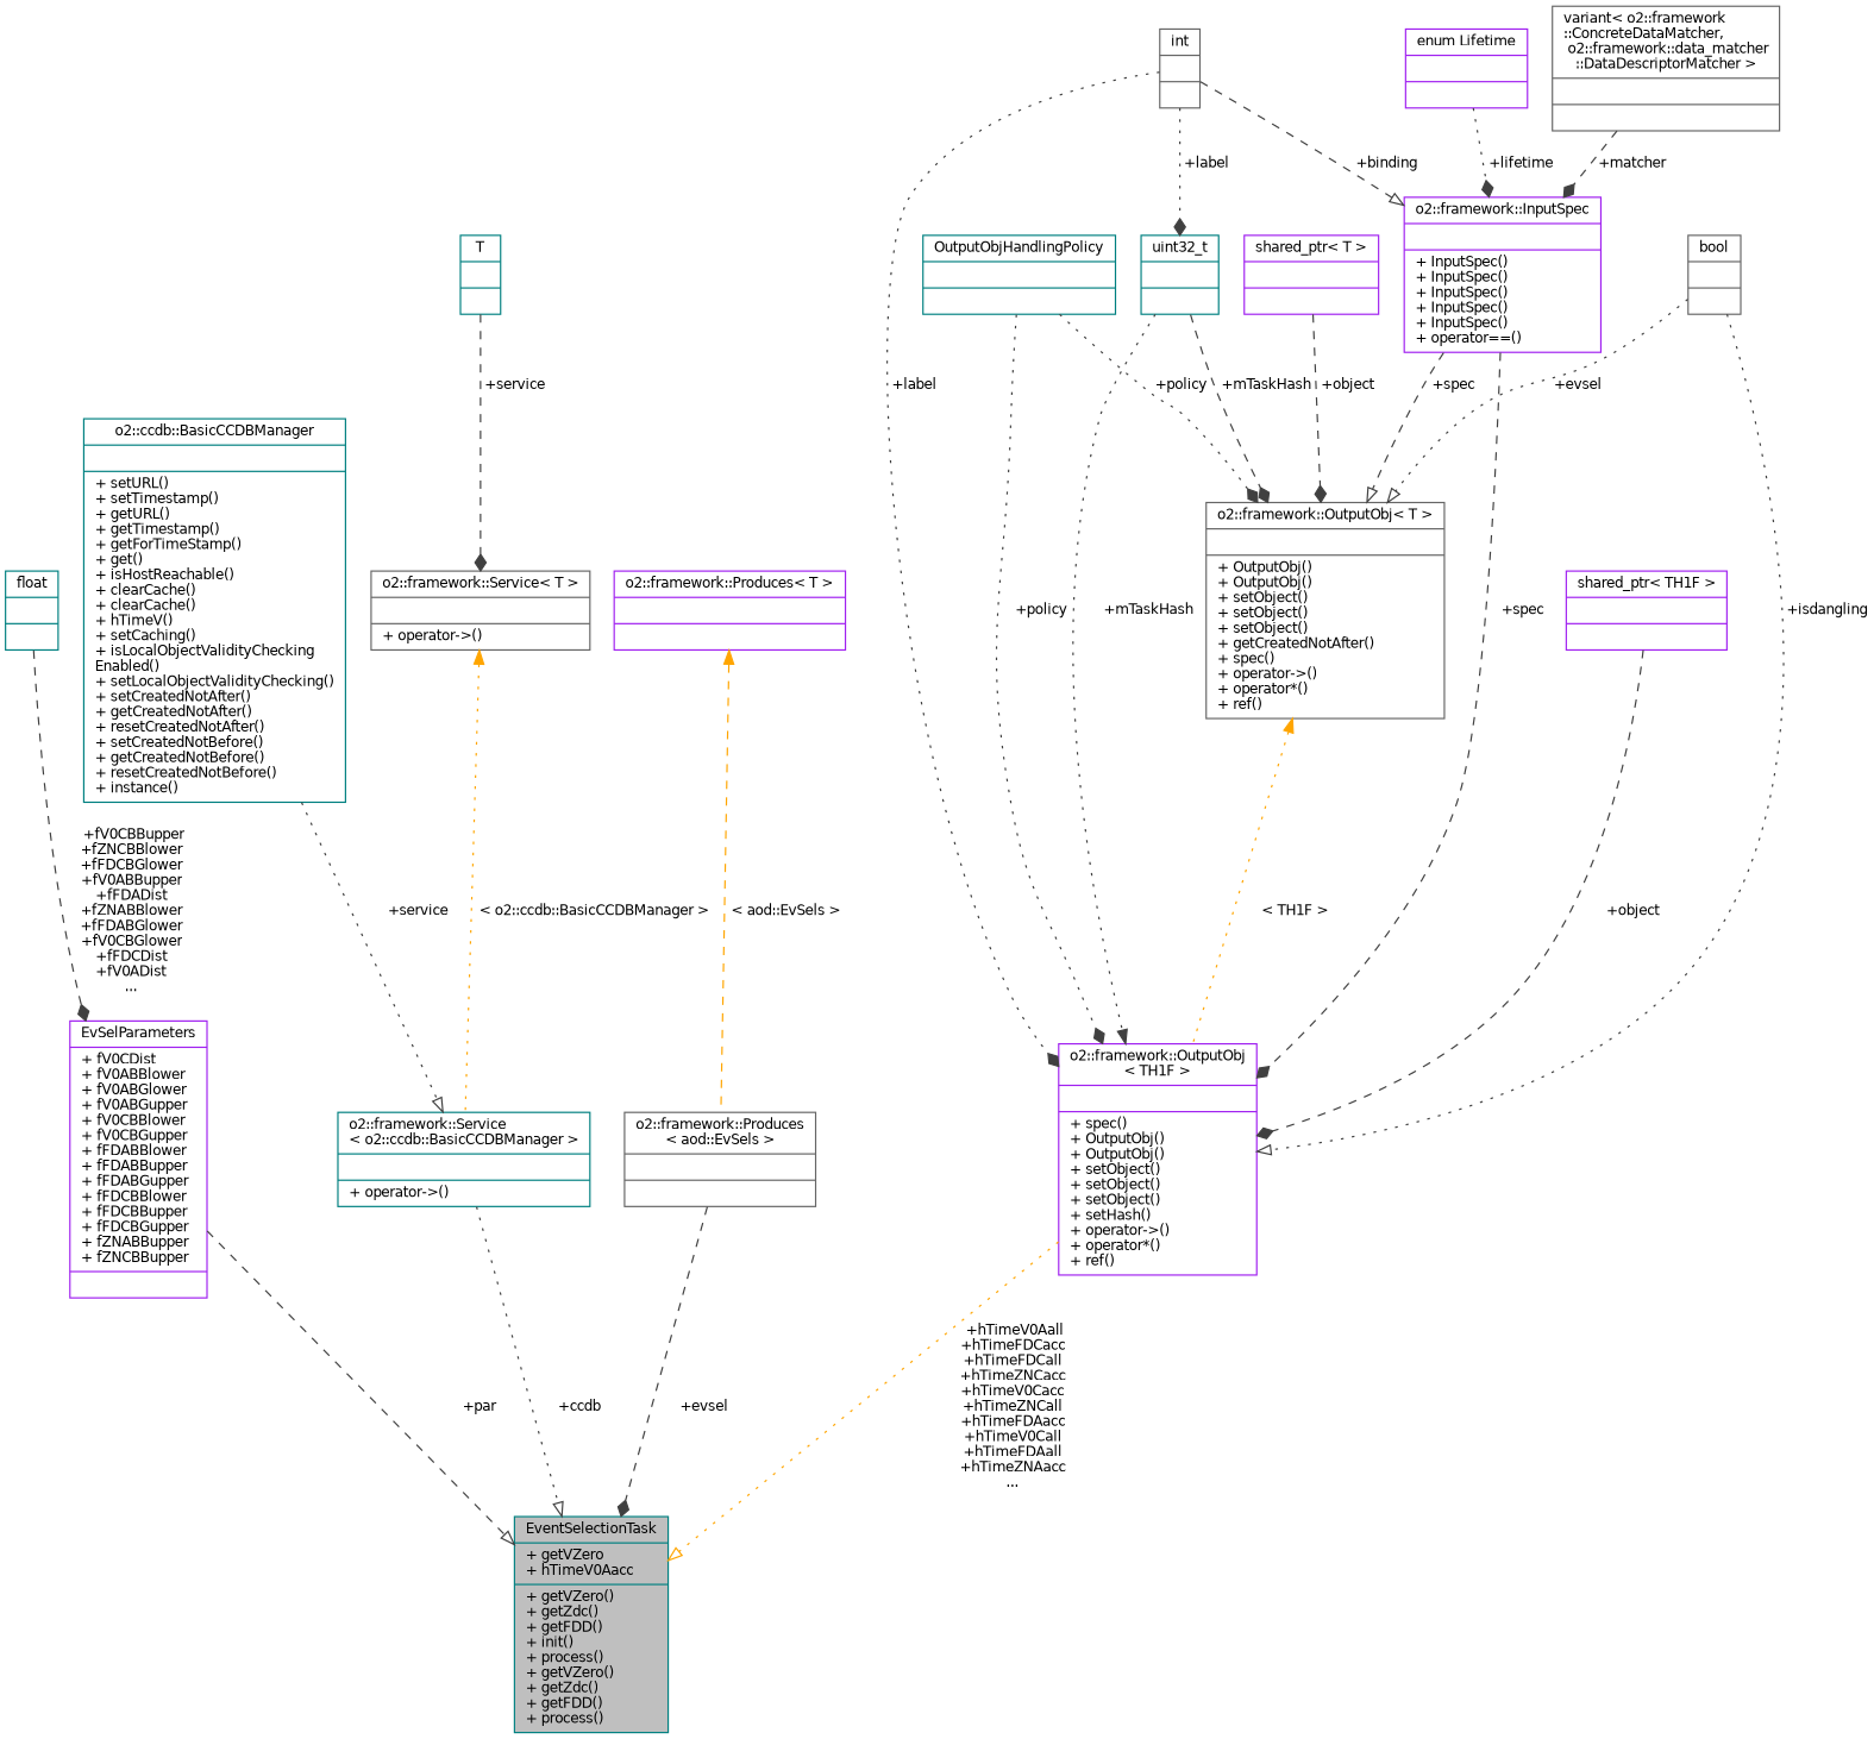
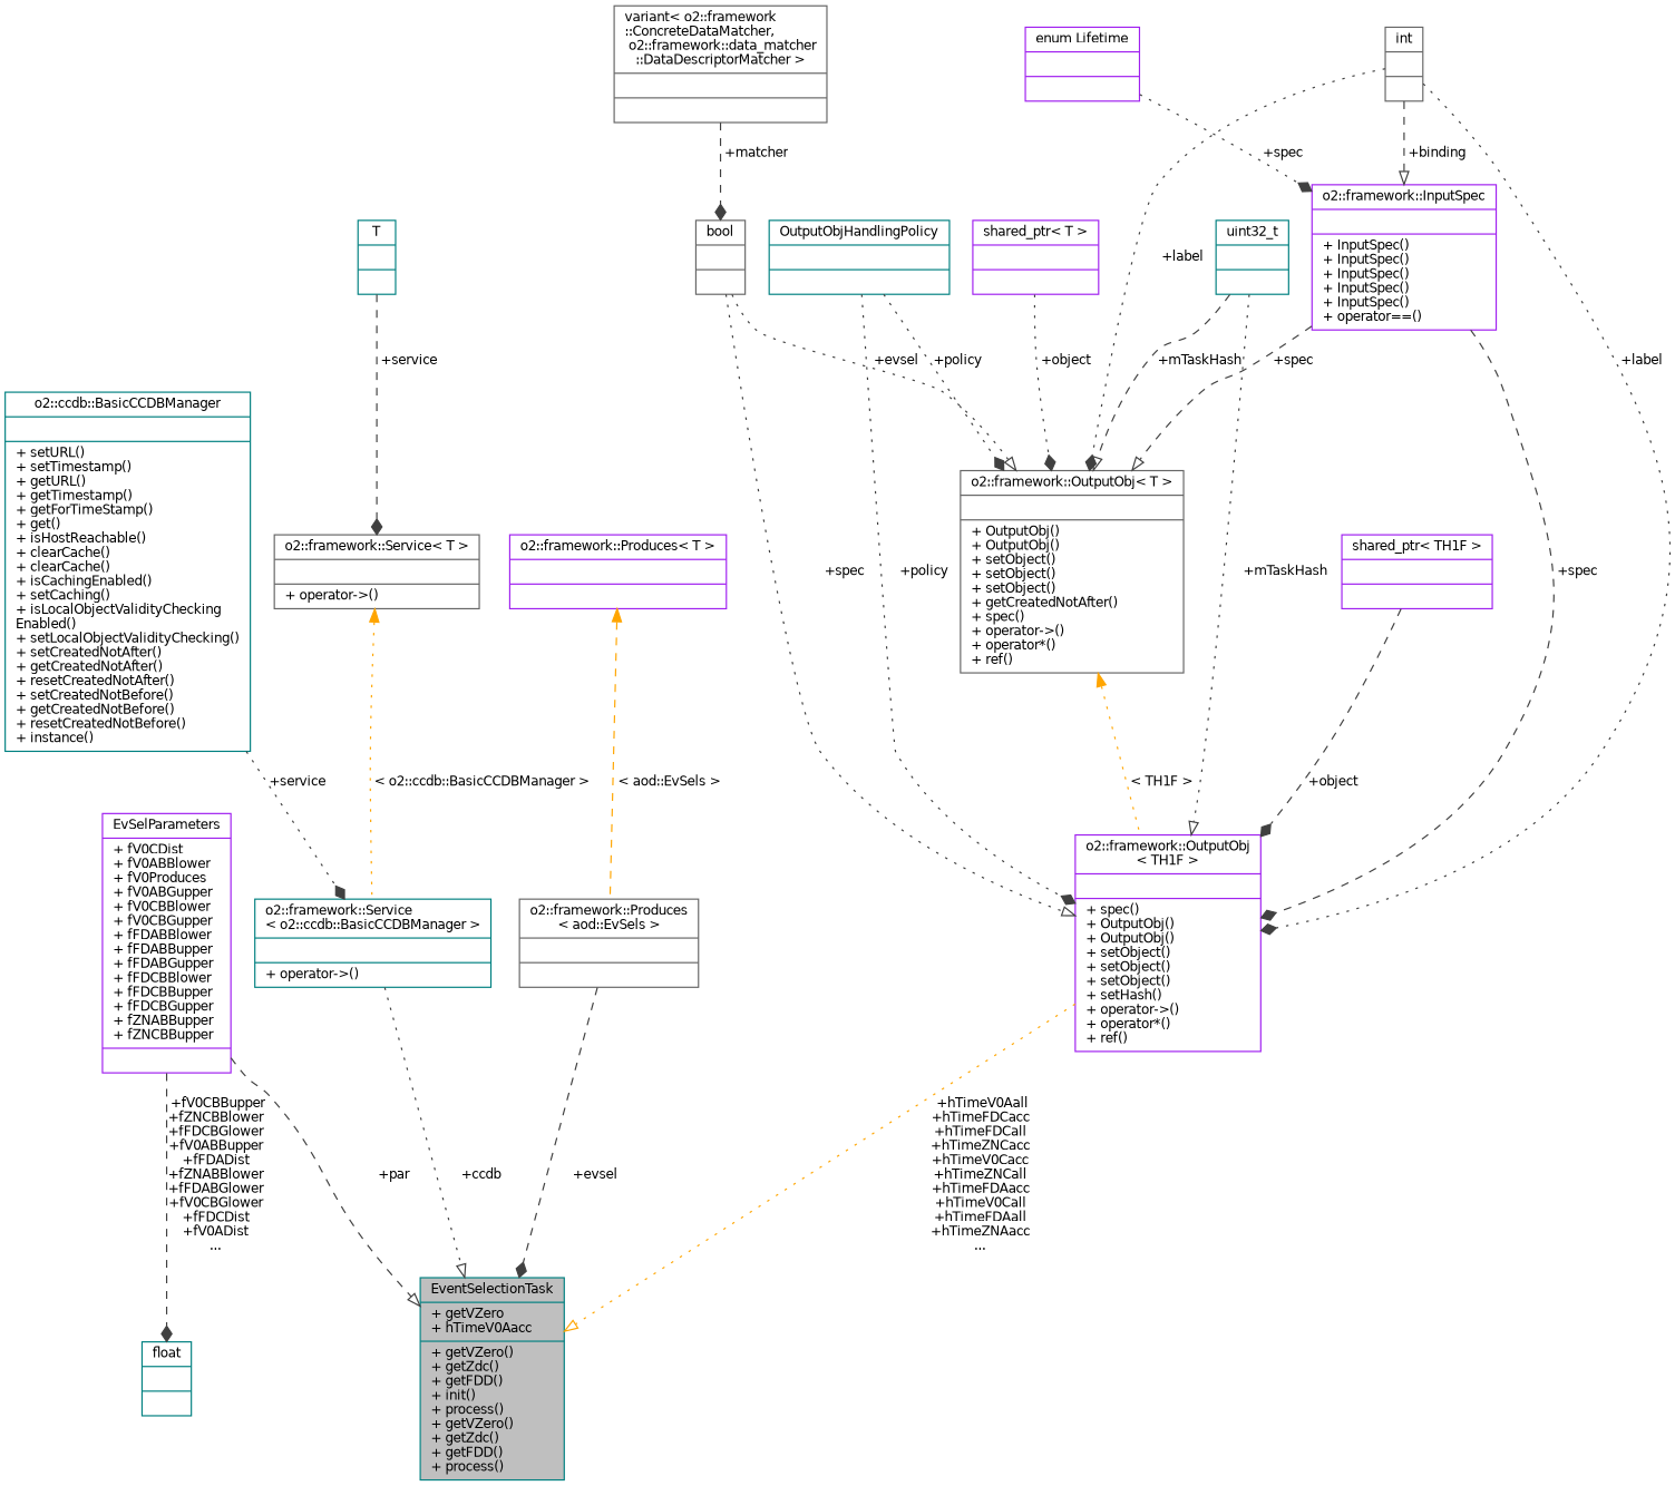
  digraph {
    node [color=teal fontname=Helvetica fontsize=10 shape=record]
    edge [arrowhead=diamond color=grey25 fontname=Helvetica fontsize=10 labelfontname=Helvetica labelfontsize=10 style=dotted]
    n1 [fillcolor=grey75 fontcolor=black height=0.2 label="{EventSelectionTask\n|+ getVZero\l+ hTimeV0Aacc\l|+ getVZero()\l+ getZdc()\l+ getFDD()\l+ init()\l+ process()\l+ getVZero()\l+ getZdc()\l+ getFDD()\l+ process()\l}" style=filled width=0.4]
-   n2 [color=purple height=0.2 label="{EvSelParameters\n|+ fV0CDist\l+ fV0ABBlower\l+ fV0ABGlower\l+ fV0ABGupper\l+ fV0CBBlower\l+ fV0CBGupper\l+ fFDABBlower\l+ fFDABBupper\l+ fFDABGupper\l+ fFDCBBlower\l+ fFDCBBupper\l+ fFDCBGupper\l+ fZNABBupper\l+ fZNCBBupper\l|}" width=0.4]
+   n2 [color=purple height=0.2 label="{EvSelParameters\n|+ fV0CDist\l+ fV0ABBlower\l+ fV0Produces\l+ fV0ABGupper\l+ fV0CBBlower\l+ fV0CBGupper\l+ fFDABBlower\l+ fFDABBupper\l+ fFDABGupper\l+ fFDCBBlower\l+ fFDCBBupper\l+ fFDCBGupper\l+ fZNABBupper\l+ fZNCBBupper\l|}" width=0.4]
    n3 [height=0.2 label="{float\n||}" width=0.4]
    n4 [height=0.2 label="{o2::framework::Service\l\< o2::ccdb::BasicCCDBManager \>\n||+ operator-\>()\l}" width=0.4]
-   n5 [height=0.2 label="{o2::ccdb::BasicCCDBManager\n||+ setURL()\l+ setTimestamp()\l+ getURL()\l+ getTimestamp()\l+ getForTimeStamp()\l+ get()\l+ isHostReachable()\l+ clearCache()\l+ clearCache()\l+ hTimeV()\l+ setCaching()\l+ isLocalObjectValidityChecking\lEnabled()\l+ setLocalObjectValidityChecking()\l+ setCreatedNotAfter()\l+ getCreatedNotAfter()\l+ resetCreatedNotAfter()\l+ setCreatedNotBefore()\l+ getCreatedNotBefore()\l+ resetCreatedNotBefore()\l+ instance()\l}" width=0.4]
+   n5 [height=0.2 label="{o2::ccdb::BasicCCDBManager\n||+ setURL()\l+ setTimestamp()\l+ getURL()\l+ getTimestamp()\l+ getForTimeStamp()\l+ get()\l+ isHostReachable()\l+ clearCache()\l+ clearCache()\l+ isCachingEnabled()\l+ setCaching()\l+ isLocalObjectValidityChecking\lEnabled()\l+ setLocalObjectValidityChecking()\l+ setCreatedNotAfter()\l+ getCreatedNotAfter()\l+ resetCreatedNotAfter()\l+ setCreatedNotBefore()\l+ getCreatedNotBefore()\l+ resetCreatedNotBefore()\l+ instance()\l}" width=0.4]
    n6 [color=gray40 height=0.2 label="{o2::framework::Service\< T \>\n||+ operator-\>()\l}" width=0.4]
    n7 [height=0.2 label="{T\n||}" width=0.4]
    n8 [color=gray40 height=0.2 label="{o2::framework::Produces\l\< aod::EvSels \>\n||}" width=0.4]
    n9 [color=purple height=0.2 label="{o2::framework::Produces\< T \>\n||}" width=0.4]
    n10 [color=purple height=0.2 label="{o2::framework::OutputObj\l\< TH1F \>\n||+ spec()\l+ OutputObj()\l+ OutputObj()\l+ setObject()\l+ setObject()\l+ setObject()\l+ setHash()\l+ operator-\>()\l+ operator*()\l+ ref()\l}" width=0.4]
    n11 [height=0.2 label="{OutputObjHandlingPolicy\n||}" width=0.4]
    n12 [color=gray40 height=0.2 label="{o2::framework::OutputObj\< T \>\n||+ OutputObj()\l+ OutputObj()\l+ setObject()\l+ setObject()\l+ setObject()\l+ getCreatedNotAfter()\l+ spec()\l+ operator-\>()\l+ operator*()\l+ ref()\l}" width=0.4]
    n13 [height=0.2 label="{uint32_t\n||}" width=0.4]
    n14 [color=gray40 height=0.2 label="{int\n||}" width=0.4]
    n15 [color=purple height=0.2 label="{o2::framework::InputSpec\n||+ InputSpec()\l+ InputSpec()\l+ InputSpec()\l+ InputSpec()\l+ InputSpec()\l+ operator==()\l}" width=0.4]
    n16 [color=gray40 height=0.2 label="{bool\n||}" width=0.4]
    n17 [color=purple height=0.2 label="{enum Lifetime\n||}" width=0.4]
    n18 [color=gray40 height=0.2 label="{variant\< o2::framework\l::ConcreteDataMatcher,\l o2::framework::data_matcher\l::DataDescriptorMatcher \>\n||}" width=0.4]
    n19 [color=purple height=0.2 label="{shared_ptr\< TH1F \>\n||}" width=0.4]
    n20 [color=purple height=0.2 label="{shared_ptr\< T \>\n||}" width=0.4]
    n2 -> n1 [arrowhead=onormal label=" +par" style=dashed]
-   n3 -> n2 [label=" +fV0CBBupper\n+fZNCBBlower\n+fFDCBGlower\n+fV0ABBupper\n+fFDADist\n+fZNABBlower\n+fFDABGlower\n+fV0CBGlower\n+fFDCDist\n+fV0ADist\n..." style=dashed]
+   n2 -> n3 [label=" +fV0CBBupper\n+fZNCBBlower\n+fFDCBGlower\n+fV0ABBupper\n+fFDADist\n+fZNABBlower\n+fFDABGlower\n+fV0CBGlower\n+fFDCDist\n+fV0ADist\n..." style=dashed]
    n4 -> n1 [arrowhead=onormal label=" +ccdb"]
-   n5 -> n4 [arrowhead=onormal label=" +service"]
+   n5 -> n4 [label=" +service"]
    n6 -> n4 [color=orange dir=back label=" \< o2::ccdb::BasicCCDBManager \>" arrowhead=""]
    n7 -> n6 [label=" +service" style=dashed]
    n8 -> n1 [label=" +evsel" style=dashed]
    n9 -> n8 [color=orange dir=back label=" \< aod::EvSels \>" style=dashed arrowhead=""]
    n10 -> n1 [arrowhead=onormal color=orange label=" +hTimeV0Aall\n+hTimeFDCacc\n+hTimeFDCall\n+hTimeZNCacc\n+hTimeV0Cacc\n+hTimeZNCall\n+hTimeFDAacc\n+hTimeV0Call\n+hTimeFDAall\n+hTimeZNAacc\n..."]
    n11 -> n10 [label=" +policy"]
    n11 -> n12 [label=" +policy"]
    n12 -> n10 [color=orange dir=back label=" \< TH1F \>" arrowhead=""]
-   n13 -> n10 [arrowhead=normal label=" +mTaskHash"]
-   n13 -> n12 [label=" +mTaskHash" style=dashed]
+   n13 -> n10 [arrowhead=onormal label=" +mTaskHash"]
+   n13 -> n12 [arrowhead=onormal label=" +mTaskHash" style=dashed]
    n14 -> n10 [label=" +label"]
-   n14 -> n13 [label=" +label"]
+   n14 -> n12 [label=" +label"]
    n14 -> n15 [arrowhead=onormal label=" +binding" style=dashed]
    n15 -> n10 [label=" +spec" style=dashed]
    n15 -> n12 [arrowhead=onormal label=" +spec" style=dashed]
-   n16 -> n10 [arrowhead=onormal label=" +isdangling"]
+   n16 -> n10 [arrowhead=onormal label=" +spec"]
    n16 -> n12 [arrowhead=onormal label=" +evsel"]
-   n17 -> n15 [label=" +lifetime"]
-   n18 -> n15 [label=" +matcher" style=dashed]
+   n17 -> n15 [label=" +spec"]
+   n18 -> n16 [label=" +matcher" style=dashed]
    n19 -> n10 [label=" +object" style=dashed]
-   n20 -> n12 [label=" +object" style=dashed]
+   n20 -> n12 [label=" +object"]
  }
